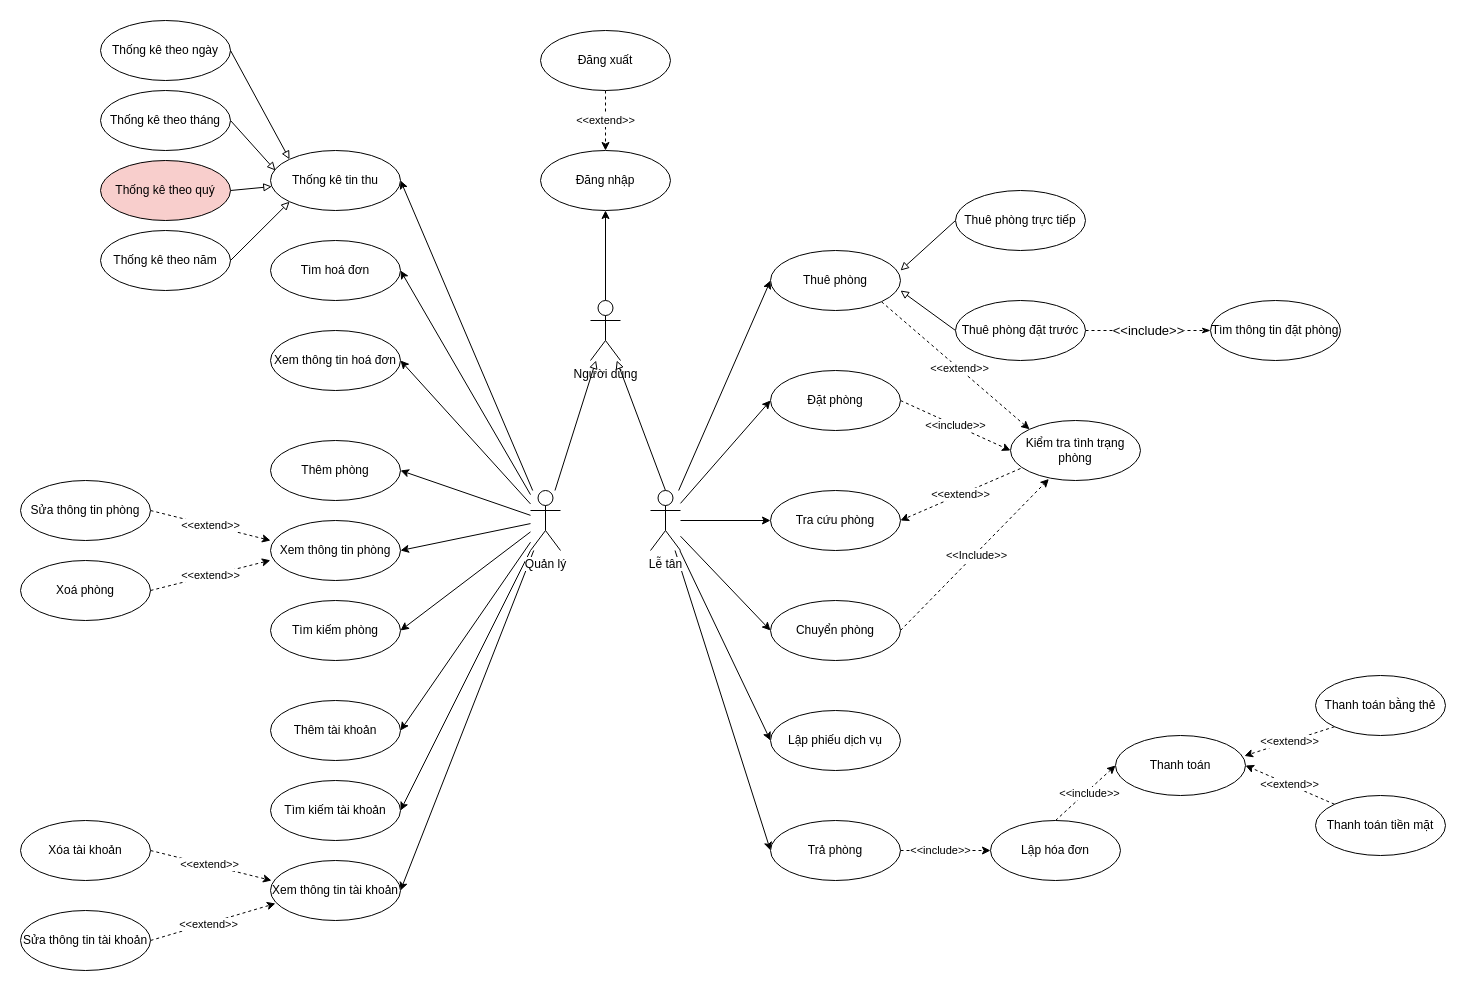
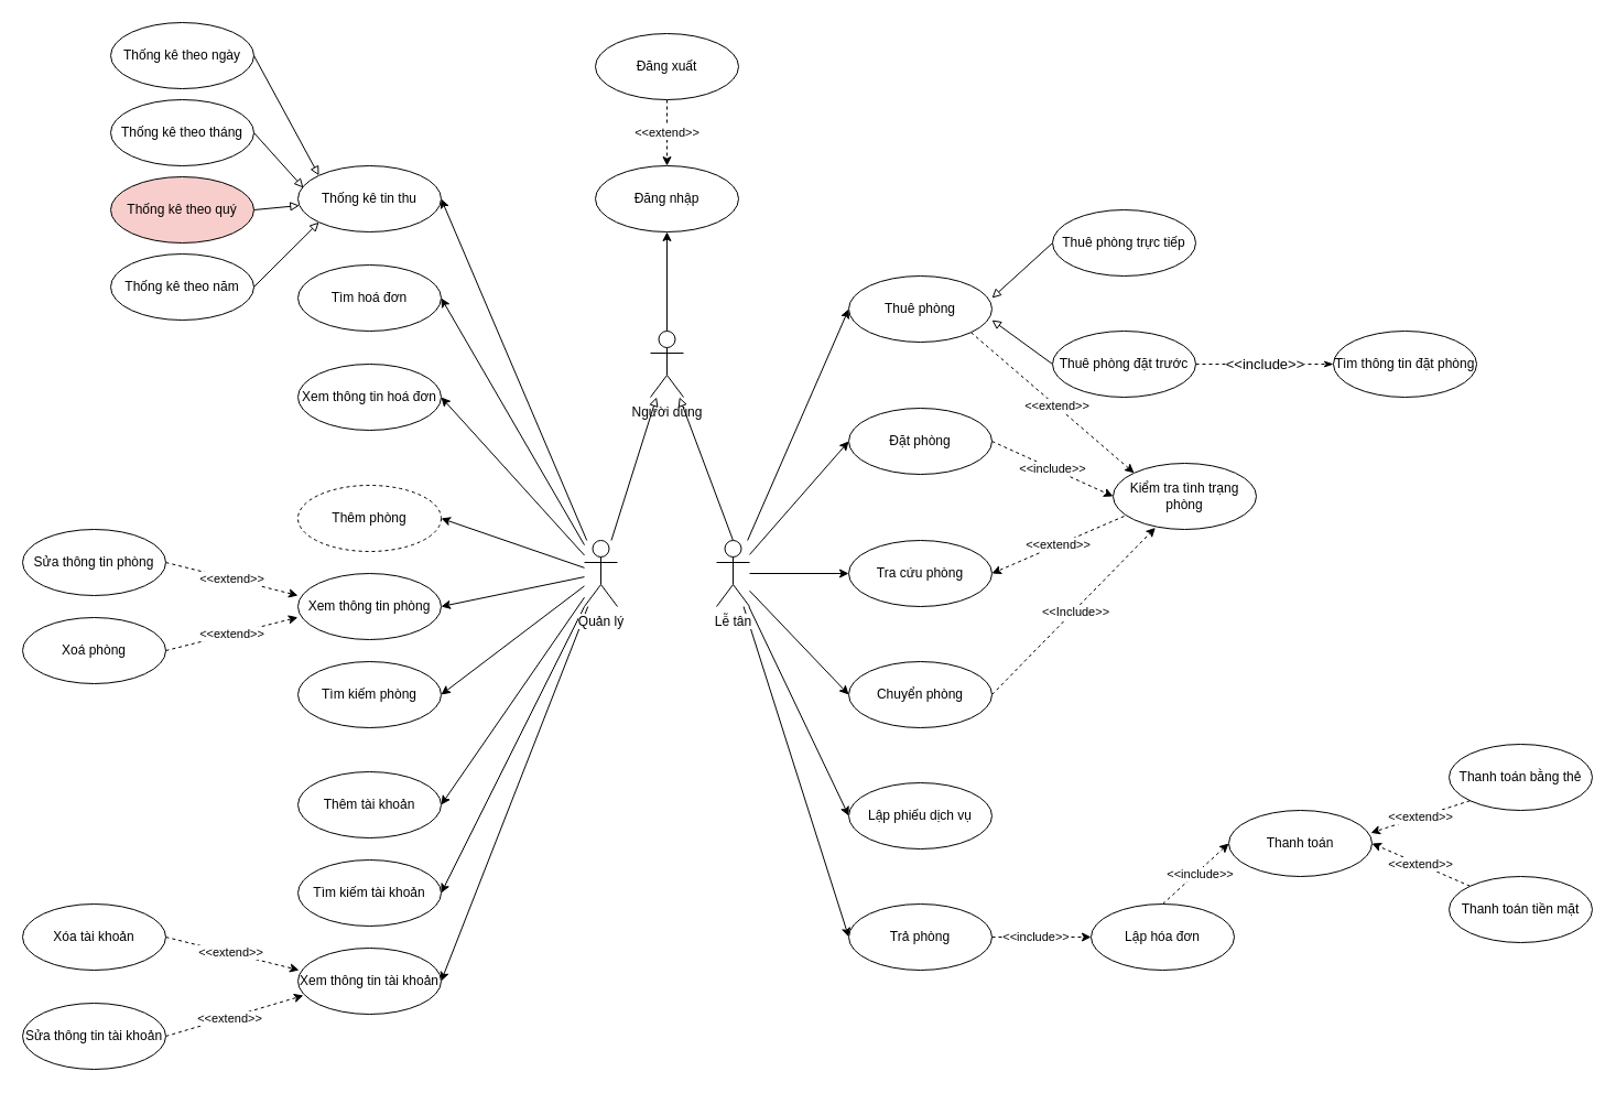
  <mxCell id="0" />
  <mxCell id="1" parent="0" />
  <mxCell id="2" style="edgeStyle=none;rounded=0;orthogonalLoop=1;jettySize=auto;html=1;exitX=0.5;exitY=0;exitDx=0;exitDy=0;exitPerimeter=0;endArrow=block;endFill=0;" edge="1" parent="1" source="9" target="71"><mxGeometry relative="1" as="geometry" /></mxCell>
  <mxCell id="3" style="edgeStyle=none;rounded=0;orthogonalLoop=1;jettySize=auto;html=1;entryX=0;entryY=0.5;entryDx=0;entryDy=0;endArrow=classic;endFill=1;" edge="1" parent="1" source="9" target="12"><mxGeometry relative="1" as="geometry" /></mxCell>
  <mxCell id="4" style="edgeStyle=none;rounded=0;orthogonalLoop=1;jettySize=auto;html=1;entryX=0;entryY=0.5;entryDx=0;entryDy=0;endArrow=classic;endFill=1;" edge="1" parent="1" source="9" target="21"><mxGeometry relative="1" as="geometry" /></mxCell>
  <mxCell id="5" style="edgeStyle=none;rounded=0;orthogonalLoop=1;jettySize=auto;html=1;entryX=0;entryY=0.5;entryDx=0;entryDy=0;endArrow=classic;endFill=1;" edge="1" parent="1" source="9" target="19"><mxGeometry relative="1" as="geometry" /></mxCell>
  <mxCell id="6" style="edgeStyle=none;rounded=0;orthogonalLoop=1;jettySize=auto;html=1;entryX=0;entryY=0.5;entryDx=0;entryDy=0;endArrow=classic;endFill=1;" edge="1" parent="1" source="9" target="61"><mxGeometry relative="1" as="geometry" /></mxCell>
  <mxCell id="7" style="edgeStyle=none;rounded=0;orthogonalLoop=1;jettySize=auto;html=1;entryX=0;entryY=0.5;entryDx=0;entryDy=0;endArrow=classic;endFill=1;" edge="1" parent="1" source="9" target="25"><mxGeometry relative="1" as="geometry" /></mxCell>
  <mxCell id="8" style="edgeStyle=none;rounded=0;orthogonalLoop=1;jettySize=auto;html=1;entryX=0;entryY=0.5;entryDx=0;entryDy=0;endArrow=classic;endFill=1;" edge="1" parent="1" source="9" target="27"><mxGeometry relative="1" as="geometry" /></mxCell>
  <mxCell id="9" value="Lễ tân" style="shape=umlActor;verticalLabelPosition=bottom;labelBackgroundColor=#ffffff;verticalAlign=top;html=1;outlineConnect=0;" parent="1" vertex="1"><mxGeometry x="650" y="490" width="30" height="60" as="geometry" /></mxCell>
  <mxCell id="10" style="edgeStyle=none;rounded=0;orthogonalLoop=1;jettySize=auto;html=1;exitX=1;exitY=1;exitDx=0;exitDy=0;entryX=0;entryY=0;entryDx=0;entryDy=0;endArrow=classic;endFill=1;dashed=1;" edge="1" parent="1" source="12" target="22"><mxGeometry relative="1" as="geometry" /></mxCell>
  <mxCell id="11" value="&amp;lt;&amp;lt;extend&amp;gt;&amp;gt;" style="edgeLabel;html=1;align=center;verticalAlign=middle;resizable=0;points=[];" vertex="1" connectable="0" parent="10"><mxGeometry x="0.039" y="1" relative="1" as="geometry"><mxPoint as="offset" /></mxGeometry></mxCell>
  <mxCell id="12" value="Thuê phòng" style="ellipse;whiteSpace=wrap;html=1;" parent="1" vertex="1"><mxGeometry x="770" y="250" width="130" height="60" as="geometry" /></mxCell>
  <mxCell id="13" style="edgeStyle=none;rounded=0;orthogonalLoop=1;jettySize=auto;html=1;exitX=0;exitY=0.5;exitDx=0;exitDy=0;endArrow=block;endFill=0;" edge="1" parent="1" source="14"><mxGeometry relative="1" as="geometry"><mxPoint x="900" y="270" as="targetPoint" /></mxGeometry></mxCell>
  <mxCell id="14" value="Thuê phòng trực tiếp" style="ellipse;whiteSpace=wrap;html=1;" parent="1" vertex="1"><mxGeometry x="955" y="190" width="130" height="60" as="geometry" /></mxCell>
  <mxCell id="15" value="&amp;lt;&amp;lt;include&amp;gt;&amp;gt;" style="edgeStyle=orthogonalEdgeStyle;rounded=0;orthogonalLoop=1;jettySize=auto;html=1;endArrow=classicThin;endFill=1;strokeWidth=1;dashed=1;fontSize=13;align=center;" parent="1" source="17" target="18" edge="1"><mxGeometry relative="1" as="geometry" /></mxCell>
  <mxCell id="16" style="edgeStyle=none;rounded=0;orthogonalLoop=1;jettySize=auto;html=1;exitX=0;exitY=0.5;exitDx=0;exitDy=0;endArrow=block;endFill=0;" edge="1" parent="1" source="17"><mxGeometry relative="1" as="geometry"><mxPoint x="900" y="290" as="targetPoint" /></mxGeometry></mxCell>
  <mxCell id="17" value="Thuê phòng đặt trước" style="ellipse;whiteSpace=wrap;html=1;" parent="1" vertex="1"><mxGeometry x="955" y="300" width="130" height="60" as="geometry" /></mxCell>
  <mxCell id="18" value="Tìm thông tin đặt phòng" style="ellipse;whiteSpace=wrap;html=1;align=center;" parent="1" vertex="1"><mxGeometry x="1210" y="300" width="130" height="60" as="geometry" /></mxCell>
  <mxCell id="19" value="Tra cứu phòng" style="ellipse;whiteSpace=wrap;html=1;" parent="1" vertex="1"><mxGeometry x="770" y="490" width="130" height="60" as="geometry" /></mxCell>
  <mxCell id="20" value="&amp;lt;&amp;lt;include&amp;gt;&amp;gt;" style="rounded=0;orthogonalLoop=1;jettySize=auto;html=1;entryX=0;entryY=0.5;entryDx=0;entryDy=0;dashed=1;endArrow=classic;endFill=1;exitX=1;exitY=0.5;exitDx=0;exitDy=0;" parent="1" source="21" target="22" edge="1"><mxGeometry relative="1" as="geometry" /></mxCell>
  <mxCell id="21" value="Đặt phòng" style="ellipse;whiteSpace=wrap;html=1;" parent="1" vertex="1"><mxGeometry x="770" y="370" width="130" height="60" as="geometry" /></mxCell>
  <mxCell id="22" value="Kiểm tra tình trạng phòng" style="ellipse;whiteSpace=wrap;html=1;" parent="1" vertex="1"><mxGeometry x="1010" y="420" width="130" height="60" as="geometry" /></mxCell>
  <mxCell id="23" style="edgeStyle=orthogonalEdgeStyle;rounded=0;orthogonalLoop=1;jettySize=auto;html=1;exitX=0.5;exitY=1;exitDx=0;exitDy=0;" parent="1" source="22" target="22" edge="1"><mxGeometry relative="1" as="geometry" /></mxCell>
  <mxCell id="24" value="&amp;lt;&amp;lt;extend&amp;gt;&amp;gt;" style="endArrow=classic;html=1;dashed=1;entryX=1;entryY=0.5;entryDx=0;entryDy=0;" parent="1" target="19" edge="1"><mxGeometry width="50" height="50" relative="1" as="geometry"><mxPoint x="1020" y="468" as="sourcePoint" /><mxPoint x="970" y="425" as="targetPoint" /></mxGeometry></mxCell>
  <mxCell id="25" value="Lập phiếu dịch vụ" style="ellipse;whiteSpace=wrap;html=1;" parent="1" vertex="1"><mxGeometry x="770" y="710" width="130" height="60" as="geometry" /></mxCell>
  <mxCell id="26" value="&amp;lt;&amp;lt;include&amp;gt;&amp;gt;" style="edgeStyle=orthogonalEdgeStyle;rounded=0;orthogonalLoop=1;jettySize=auto;html=1;dashed=1;" parent="1" source="27" edge="1"><mxGeometry x="-0.111" relative="1" as="geometry"><mxPoint x="990" y="850" as="targetPoint" /><mxPoint as="offset" /></mxGeometry></mxCell>
  <mxCell id="27" value="Trả phòng" style="ellipse;whiteSpace=wrap;html=1;" parent="1" vertex="1"><mxGeometry x="770" y="820" width="130" height="60" as="geometry" /></mxCell>
  <mxCell id="28" value="Thanh toán" style="ellipse;whiteSpace=wrap;html=1;" parent="1" vertex="1"><mxGeometry x="1115" y="735" width="130" height="60" as="geometry" /></mxCell>
  <mxCell id="29" value="Thanh toán bằng thẻ" style="ellipse;whiteSpace=wrap;html=1;" parent="1" vertex="1"><mxGeometry x="1315" y="675" width="130" height="60" as="geometry" /></mxCell>
  <mxCell id="30" value="Thanh toán tiền mặt" style="ellipse;whiteSpace=wrap;html=1;" parent="1" vertex="1"><mxGeometry x="1315" y="795" width="130" height="60" as="geometry" /></mxCell>
  <mxCell id="31" value="&amp;lt;&amp;lt;extend&amp;gt;&amp;gt;" style="endArrow=classic;html=1;entryX=0.992;entryY=0.34;entryDx=0;entryDy=0;entryPerimeter=0;exitX=0;exitY=1;exitDx=0;exitDy=0;dashed=1;" parent="1" source="29" target="28" edge="1"><mxGeometry width="50" height="50" relative="1" as="geometry"><mxPoint x="1265" y="645" as="sourcePoint" /><mxPoint x="1315" y="595" as="targetPoint" /></mxGeometry></mxCell>
  <mxCell id="32" value="&amp;lt;&amp;lt;extend&amp;gt;&amp;gt;" style="endArrow=classic;html=1;entryX=1;entryY=0.5;entryDx=0;entryDy=0;exitX=0;exitY=0;exitDx=0;exitDy=0;dashed=1;" parent="1" source="30" target="28" edge="1"><mxGeometry width="50" height="50" relative="1" as="geometry"><mxPoint x="1324.293" y="586.33" as="sourcePoint" /><mxPoint x="1253.96" y="625.4" as="targetPoint" /></mxGeometry></mxCell>
  <mxCell id="33" style="edgeStyle=none;rounded=0;orthogonalLoop=1;jettySize=auto;html=1;entryX=1;entryY=0.5;entryDx=0;entryDy=0;endArrow=classic;endFill=1;" edge="1" parent="1" source="43" target="44"><mxGeometry relative="1" as="geometry" /></mxCell>
  <mxCell id="34" style="edgeStyle=none;rounded=0;orthogonalLoop=1;jettySize=auto;html=1;entryX=1;entryY=0.5;entryDx=0;entryDy=0;endArrow=classic;endFill=1;" edge="1" parent="1" source="43" target="51"><mxGeometry relative="1" as="geometry" /></mxCell>
  <mxCell id="35" style="edgeStyle=none;rounded=0;orthogonalLoop=1;jettySize=auto;html=1;entryX=1;entryY=0.5;entryDx=0;entryDy=0;endArrow=classic;endFill=1;" edge="1" parent="1" source="43" target="52"><mxGeometry relative="1" as="geometry" /></mxCell>
  <mxCell id="36" style="edgeStyle=none;rounded=0;orthogonalLoop=1;jettySize=auto;html=1;entryX=1;entryY=0.5;entryDx=0;entryDy=0;endArrow=classic;endFill=1;" edge="1" parent="1" source="43" target="53"><mxGeometry relative="1" as="geometry" /></mxCell>
  <mxCell id="37" style="edgeStyle=none;rounded=0;orthogonalLoop=1;jettySize=auto;html=1;entryX=1;entryY=0.5;entryDx=0;entryDy=0;endArrow=classic;endFill=1;" edge="1" parent="1" source="43" target="54"><mxGeometry relative="1" as="geometry" /></mxCell>
  <mxCell id="38" style="edgeStyle=none;rounded=0;orthogonalLoop=1;jettySize=auto;html=1;entryX=1;entryY=0.5;entryDx=0;entryDy=0;endArrow=classic;endFill=1;" edge="1" parent="1" source="43" target="55"><mxGeometry relative="1" as="geometry" /></mxCell>
  <mxCell id="39" style="edgeStyle=none;rounded=0;orthogonalLoop=1;jettySize=auto;html=1;entryX=1;entryY=0.5;entryDx=0;entryDy=0;endArrow=classic;endFill=1;" edge="1" parent="1" source="43" target="65"><mxGeometry relative="1" as="geometry" /></mxCell>
  <mxCell id="40" style="edgeStyle=none;rounded=0;orthogonalLoop=1;jettySize=auto;html=1;entryX=1;entryY=0.5;entryDx=0;entryDy=0;endArrow=classic;endFill=1;" edge="1" parent="1" source="43" target="66"><mxGeometry relative="1" as="geometry" /></mxCell>
  <mxCell id="41" style="edgeStyle=none;rounded=0;orthogonalLoop=1;jettySize=auto;html=1;entryX=1;entryY=0.5;entryDx=0;entryDy=0;endArrow=classic;endFill=1;" edge="1" parent="1" source="43" target="67"><mxGeometry relative="1" as="geometry" /></mxCell>
  <mxCell id="42" style="edgeStyle=none;rounded=0;orthogonalLoop=1;jettySize=auto;html=1;endArrow=block;endFill=0;" edge="1" parent="1" source="43" target="71"><mxGeometry relative="1" as="geometry" /></mxCell>
  <mxCell id="43" value="Quản lý" style="shape=umlActor;verticalLabelPosition=bottom;labelBackgroundColor=#ffffff;verticalAlign=top;html=1;outlineConnect=0;" parent="1" vertex="1"><mxGeometry x="530" y="490" width="30" height="60" as="geometry" /></mxCell>
  <mxCell id="44" value="Thống kê tin thu" style="ellipse;whiteSpace=wrap;html=1;" parent="1" vertex="1"><mxGeometry x="270" y="150" width="130" height="60" as="geometry" /></mxCell>
  <mxCell id="45" value="Thống kê theo ngày" style="ellipse;whiteSpace=wrap;html=1;" parent="1" vertex="1"><mxGeometry x="100" y="20" width="130" height="60" as="geometry" /></mxCell>
  <mxCell id="46" style="edgeStyle=none;rounded=0;orthogonalLoop=1;jettySize=auto;html=1;exitX=1;exitY=0.5;exitDx=0;exitDy=0;endArrow=block;endFill=0;entryX=0.038;entryY=0.333;entryDx=0;entryDy=0;entryPerimeter=0;" edge="1" parent="1" source="47" target="44"><mxGeometry relative="1" as="geometry"><mxPoint x="275" y="165" as="targetPoint" /></mxGeometry></mxCell>
  <mxCell id="47" value="Thống kê theo tháng" style="ellipse;whiteSpace=wrap;html=1;" parent="1" vertex="1"><mxGeometry x="100" y="90" width="130" height="60" as="geometry" /></mxCell>
  <mxCell id="48" value="Thống kê theo năm" style="ellipse;whiteSpace=wrap;html=1;" parent="1" vertex="1"><mxGeometry x="100" y="230" width="130" height="60" as="geometry" /></mxCell>
  <mxCell id="49" value="" style="endArrow=block;html=1;entryX=0;entryY=0;entryDx=0;entryDy=0;exitX=1;exitY=0.5;exitDx=0;exitDy=0;endFill=0;" parent="1" source="45" target="44" edge="1"><mxGeometry width="50" height="50" relative="1" as="geometry"><mxPoint x="280" y="100" as="sourcePoint" /><mxPoint x="330" y="50" as="targetPoint" /></mxGeometry></mxCell>
  <mxCell id="50" value="" style="endArrow=block;html=1;entryX=0;entryY=1;entryDx=0;entryDy=0;exitX=1;exitY=0.5;exitDx=0;exitDy=0;endFill=0;" parent="1" source="48" target="44" edge="1"><mxGeometry width="50" height="50" relative="1" as="geometry"><mxPoint x="220" y="241.56" as="sourcePoint" /><mxPoint x="312.38" y="300" as="targetPoint" /></mxGeometry></mxCell>
  <mxCell id="51" value="Tìm hoá đơn" style="ellipse;whiteSpace=wrap;html=1;" parent="1" vertex="1"><mxGeometry x="270" y="240" width="130" height="60" as="geometry" /></mxCell>
  <mxCell id="52" value="Xem thông tin hoá đơn" style="ellipse;whiteSpace=wrap;html=1;" parent="1" vertex="1"><mxGeometry x="270" y="330" width="130" height="60" as="geometry" /></mxCell>
- <mxCell id="53" value="Thêm phòng" style="ellipse;whiteSpace=wrap;html=1;" parent="1" vertex="1"><mxGeometry x="270" y="440" width="130" height="60" as="geometry" /></mxCell>
+ <mxCell id="53" value="Thêm phòng" style="ellipse;whiteSpace=wrap;html=1;dashed=1;" parent="1" vertex="1"><mxGeometry x="270" y="440" width="130" height="60" as="geometry" /></mxCell>
  <mxCell id="54" value="Xem thông tin phòng" style="ellipse;whiteSpace=wrap;html=1;" parent="1" vertex="1"><mxGeometry x="270" y="520" width="130" height="60" as="geometry" /></mxCell>
  <mxCell id="55" value="Tìm kiếm phòng" style="ellipse;whiteSpace=wrap;html=1;" parent="1" vertex="1"><mxGeometry x="270" y="600" width="130" height="60" as="geometry" /></mxCell>
  <mxCell id="56" value="Xoá phòng" style="ellipse;whiteSpace=wrap;html=1;" parent="1" vertex="1"><mxGeometry x="20" y="560" width="130" height="60" as="geometry" /></mxCell>
  <mxCell id="57" value="&amp;lt;&amp;lt;extend&amp;gt;&amp;gt;" style="endArrow=classic;html=1;entryX=0;entryY=0.333;entryDx=0;entryDy=0;entryPerimeter=0;dashed=1;exitX=1;exitY=0.5;exitDx=0;exitDy=0;" parent="1" target="54" edge="1" source="72"><mxGeometry width="50" height="50" relative="1" as="geometry"><mxPoint x="-20" y="480" as="sourcePoint" /><mxPoint x="30" y="430" as="targetPoint" /></mxGeometry></mxCell>
  <mxCell id="58" value="&amp;lt;&amp;lt;extend&amp;gt;&amp;gt;" style="endArrow=classic;html=1;exitX=1;exitY=0.5;exitDx=0;exitDy=0;dashed=1;entryX=-0.001;entryY=0.664;entryDx=0;entryDy=0;entryPerimeter=0;" parent="1" source="56" target="54" edge="1"><mxGeometry width="50" height="50" relative="1" as="geometry"><mxPoint x="-20" y="540" as="sourcePoint" /><mxPoint x="69.293" y="568.67" as="targetPoint" /></mxGeometry></mxCell>
  <mxCell id="59" style="edgeStyle=none;rounded=0;orthogonalLoop=1;jettySize=auto;html=1;exitX=1;exitY=0.5;exitDx=0;exitDy=0;entryX=0.295;entryY=0.974;entryDx=0;entryDy=0;entryPerimeter=0;dashed=1;endArrow=classic;endFill=1;" edge="1" parent="1" source="61" target="22"><mxGeometry relative="1" as="geometry" /></mxCell>
  <mxCell id="60" value="&amp;lt;&amp;lt;Include&amp;gt;&amp;gt;" style="edgeLabel;html=1;align=center;verticalAlign=middle;resizable=0;points=[];" vertex="1" connectable="0" parent="59"><mxGeometry x="0.018" y="-2" relative="1" as="geometry"><mxPoint x="-1" as="offset" /></mxGeometry></mxCell>
  <mxCell id="61" value="Chuyển phòng" style="ellipse;whiteSpace=wrap;html=1;" parent="1" vertex="1"><mxGeometry x="770" y="600" width="130" height="60" as="geometry" /></mxCell>
  <mxCell id="62" value="Đăng nhập" style="ellipse;whiteSpace=wrap;html=1;" parent="1" vertex="1"><mxGeometry x="540" y="150" width="130" height="60" as="geometry" /></mxCell>
  <mxCell id="63" value="&amp;lt;&amp;lt;extend&amp;gt;&amp;gt;" style="edgeStyle=orthogonalEdgeStyle;rounded=0;orthogonalLoop=1;jettySize=auto;html=1;entryX=0.5;entryY=0;entryDx=0;entryDy=0;dashed=1;endArrow=classic;endFill=1;" parent="1" source="64" target="62" edge="1"><mxGeometry relative="1" as="geometry" /></mxCell>
  <mxCell id="64" value="Đăng xuất" style="ellipse;whiteSpace=wrap;html=1;" parent="1" vertex="1"><mxGeometry x="540" y="30" width="130" height="60" as="geometry" /></mxCell>
  <mxCell id="65" value="Thêm tài khoản" style="ellipse;whiteSpace=wrap;html=1;" parent="1" vertex="1"><mxGeometry x="270" y="700" width="130" height="60" as="geometry" /></mxCell>
  <mxCell id="66" value="Xem thông tin tài khoản" style="ellipse;whiteSpace=wrap;html=1;" parent="1" vertex="1"><mxGeometry x="270" y="860" width="130" height="60" as="geometry" /></mxCell>
  <mxCell id="67" value="Tìm kiếm tài khoản" style="ellipse;whiteSpace=wrap;html=1;" parent="1" vertex="1"><mxGeometry x="270" y="780" width="130" height="60" as="geometry" /></mxCell>
  <mxCell id="68" style="edgeStyle=none;rounded=0;orthogonalLoop=1;jettySize=auto;html=1;exitX=1;exitY=0.5;exitDx=0;exitDy=0;endArrow=block;endFill=0;" edge="1" parent="1" source="69" target="44"><mxGeometry relative="1" as="geometry"><mxPoint x="270" y="180" as="targetPoint" /></mxGeometry></mxCell>
  <mxCell id="69" value="Thống kê theo quý" style="ellipse;whiteSpace=wrap;html=1;fillColor=#f8cecc;" vertex="1" parent="1"><mxGeometry x="100" y="160" width="130" height="60" as="geometry" /></mxCell>
  <mxCell id="70" style="edgeStyle=none;rounded=0;orthogonalLoop=1;jettySize=auto;html=1;exitX=0.5;exitY=0;exitDx=0;exitDy=0;exitPerimeter=0;entryX=0.5;entryY=1;entryDx=0;entryDy=0;endArrow=classic;endFill=1;" edge="1" parent="1" source="71" target="62"><mxGeometry relative="1" as="geometry" /></mxCell>
  <mxCell id="71" value="Người dùng" style="shape=umlActor;verticalLabelPosition=bottom;verticalAlign=top;html=1;outlineConnect=0;" vertex="1" parent="1"><mxGeometry x="590" y="300" width="30" height="60" as="geometry" /></mxCell>
  <mxCell id="72" value="Sửa thông tin phòng" style="ellipse;whiteSpace=wrap;html=1;" parent="1" vertex="1"><mxGeometry x="20" y="480" width="130" height="60" as="geometry" /></mxCell>
  <mxCell id="73" value="&amp;lt;&amp;lt;extend&amp;gt;&amp;gt;" style="edgeStyle=none;rounded=0;orthogonalLoop=1;jettySize=auto;html=1;endArrow=classic;endFill=1;exitX=1;exitY=0.5;exitDx=0;exitDy=0;dashed=1;" edge="1" parent="1" source="74"><mxGeometry x="-0.028" y="1" relative="1" as="geometry"><mxPoint x="271" y="880" as="targetPoint" /><mxPoint as="offset" /></mxGeometry></mxCell>
  <mxCell id="74" value="Xóa tài khoản" style="ellipse;whiteSpace=wrap;html=1;" vertex="1" parent="1"><mxGeometry x="20" y="820" width="130" height="60" as="geometry" /></mxCell>
  <mxCell id="75" style="edgeStyle=none;rounded=0;orthogonalLoop=1;jettySize=auto;html=1;entryX=0.038;entryY=0.717;entryDx=0;entryDy=0;endArrow=classic;endFill=1;dashed=1;exitX=1;exitY=0.5;exitDx=0;exitDy=0;entryPerimeter=0;" edge="1" parent="1" source="77" target="66"><mxGeometry relative="1" as="geometry" /></mxCell>
  <mxCell id="76" value="&amp;lt;&amp;lt;extend&amp;gt;&amp;gt;" style="edgeLabel;html=1;align=center;verticalAlign=middle;resizable=0;points=[];" vertex="1" connectable="0" parent="75"><mxGeometry x="-0.118" y="-2" relative="1" as="geometry"><mxPoint x="2.46" y="-2.19" as="offset" /></mxGeometry></mxCell>
  <mxCell id="77" value="Sửa thông tin tài khoản" style="ellipse;whiteSpace=wrap;html=1;" vertex="1" parent="1"><mxGeometry x="20" y="910" width="130" height="60" as="geometry" /></mxCell>
  <mxCell id="78" style="edgeStyle=none;rounded=0;orthogonalLoop=1;jettySize=auto;html=1;exitX=0.5;exitY=0;exitDx=0;exitDy=0;entryX=0;entryY=0.5;entryDx=0;entryDy=0;dashed=1;endArrow=classic;endFill=1;" edge="1" parent="1" source="80" target="28"><mxGeometry relative="1" as="geometry" /></mxCell>
  <mxCell id="79" value="&amp;lt;&amp;lt;include&amp;gt;&amp;gt;" style="edgeLabel;html=1;align=center;verticalAlign=middle;resizable=0;points=[];" vertex="1" connectable="0" parent="78"><mxGeometry x="0.085" y="-1" relative="1" as="geometry"><mxPoint y="1" as="offset" /></mxGeometry></mxCell>
  <mxCell id="80" value="Lập hóa đơn" style="ellipse;whiteSpace=wrap;html=1;" vertex="1" parent="1"><mxGeometry x="990" y="820" width="130" height="60" as="geometry" /></mxCell>
